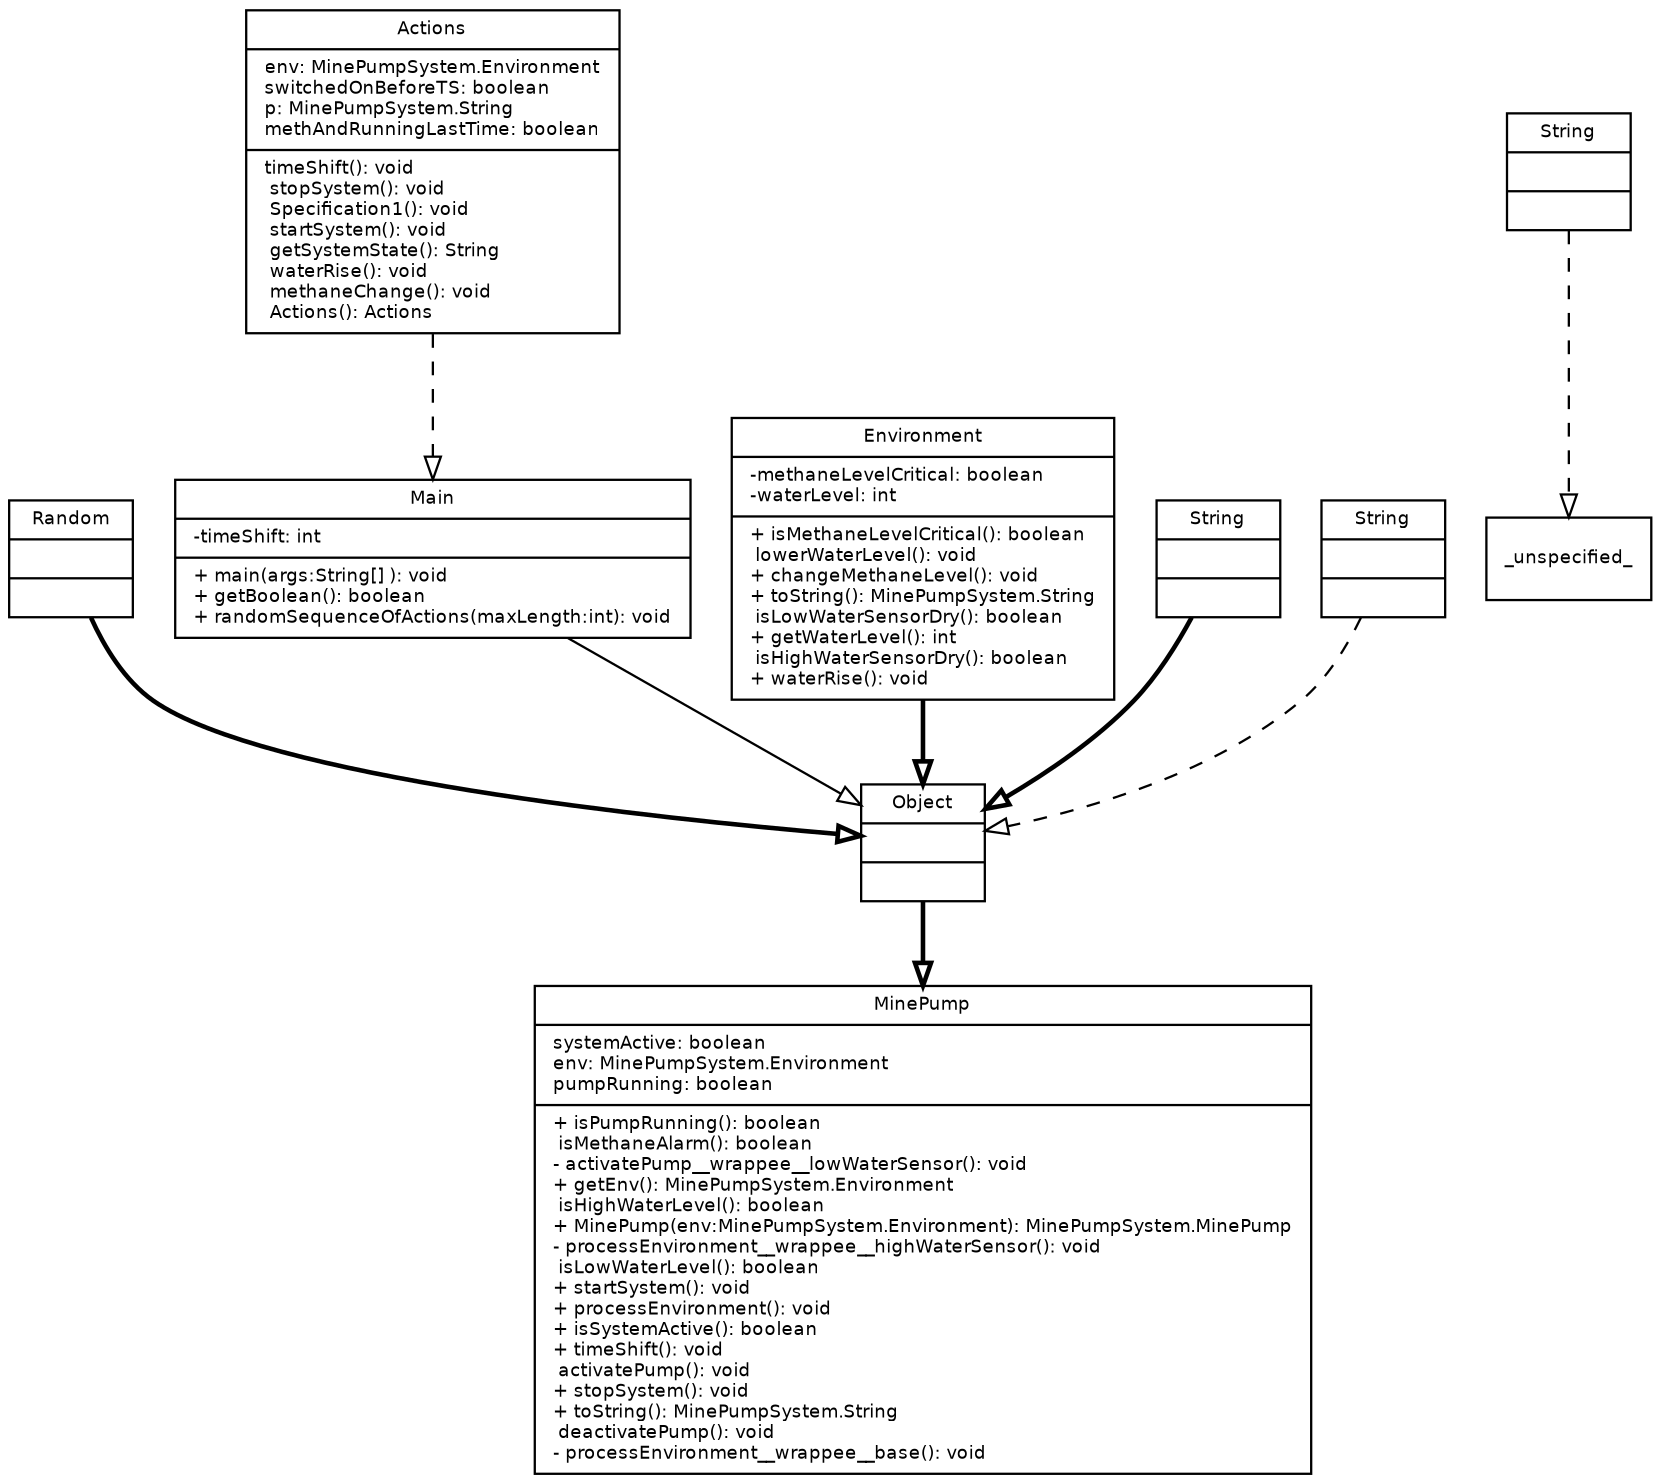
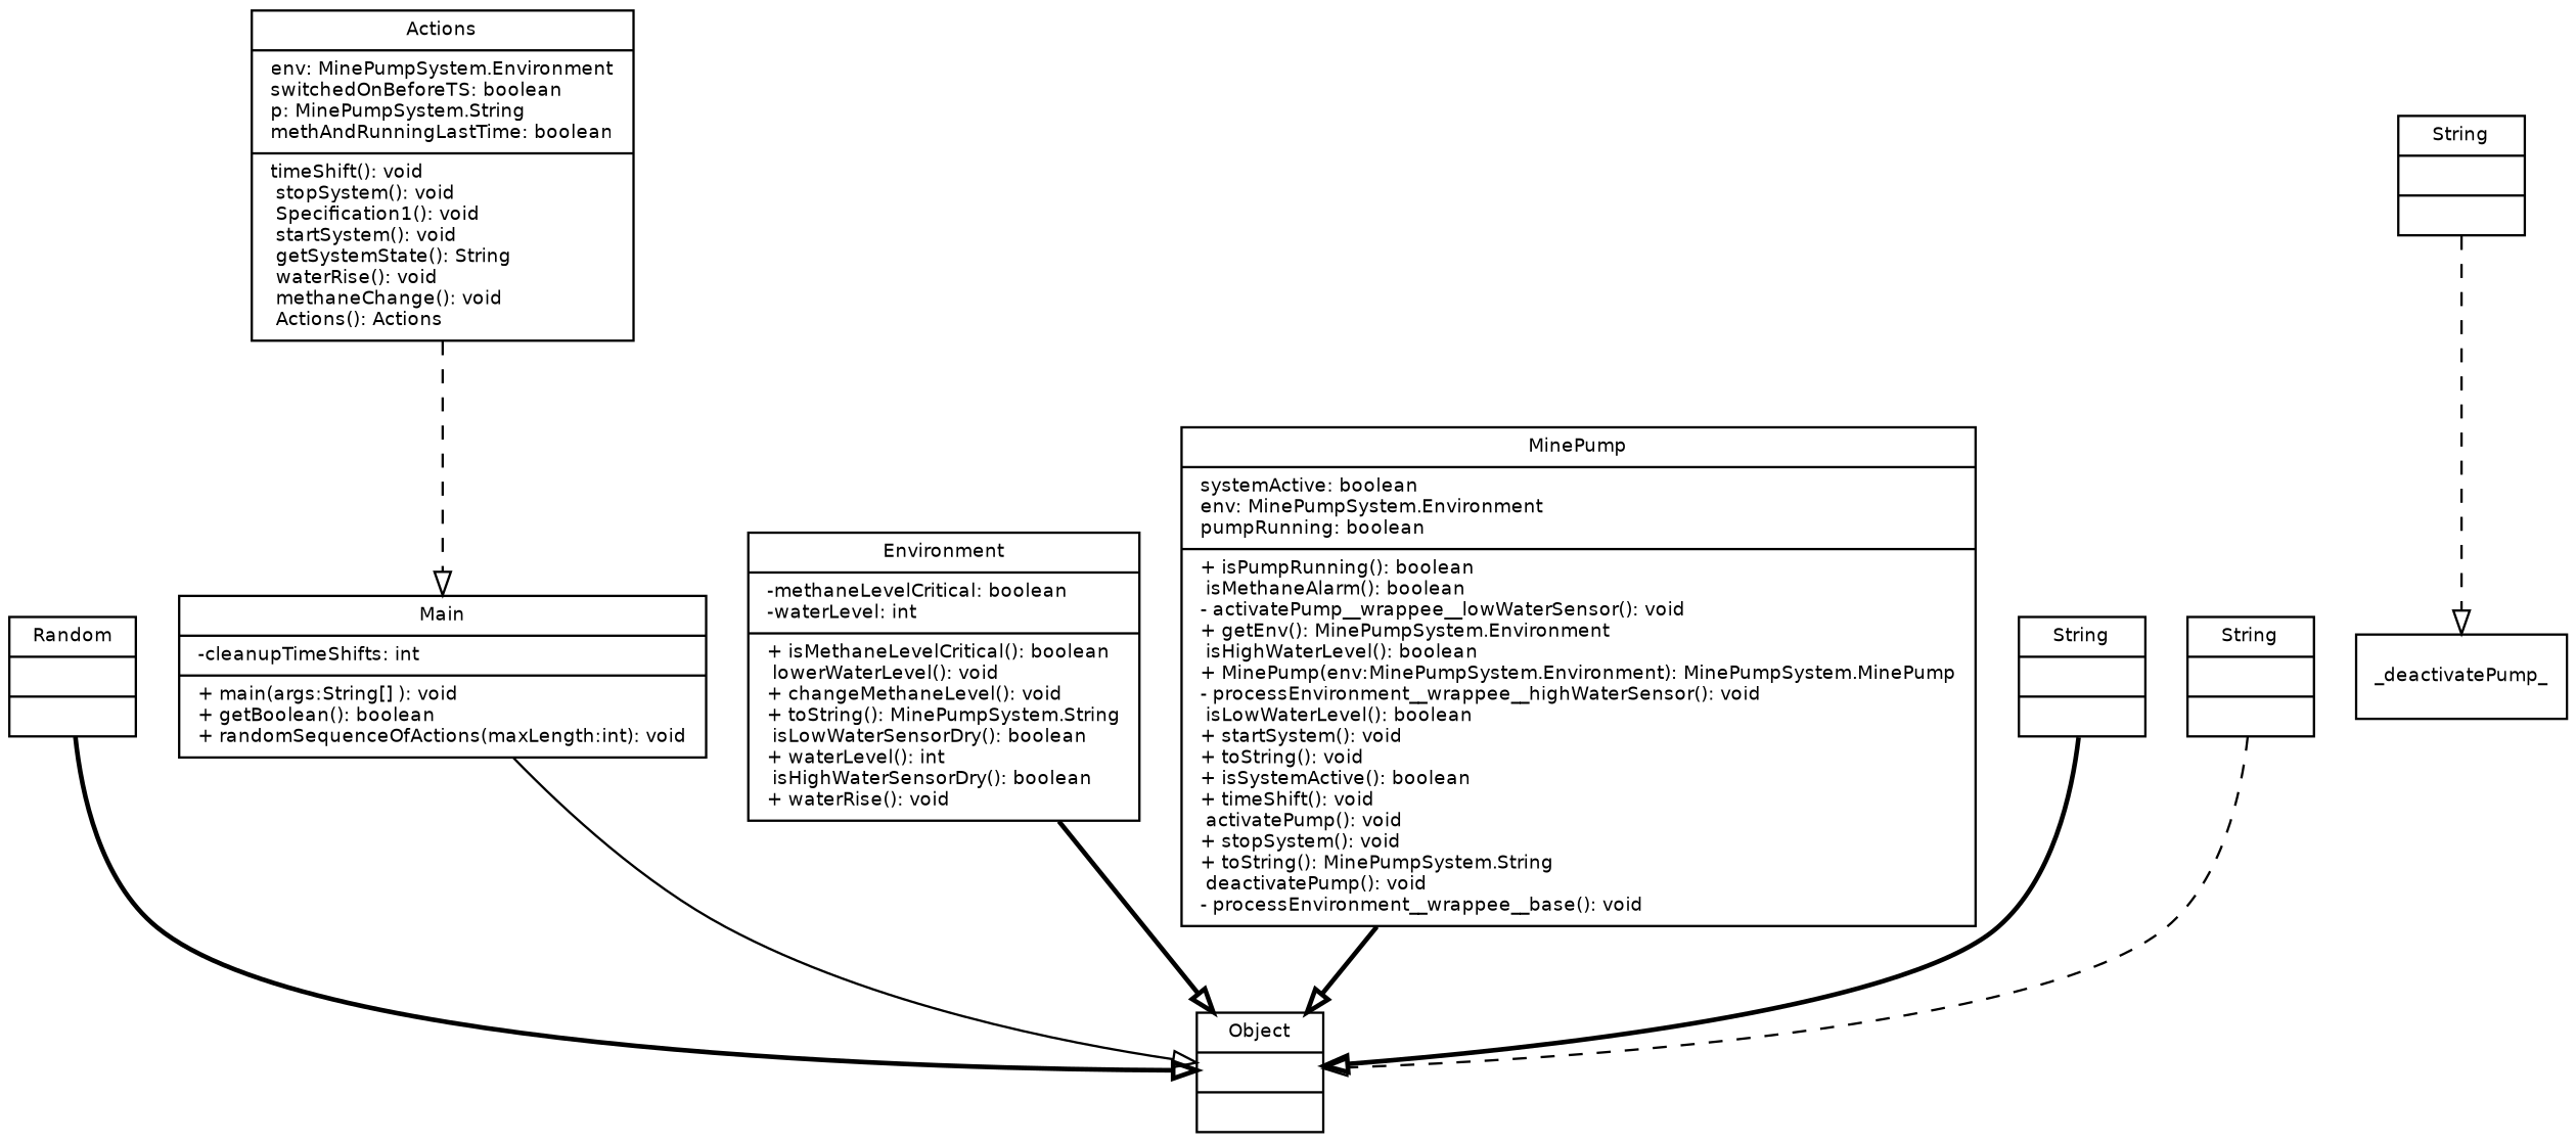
  digraph {
    fontname="Bitstream Vera Sans"
    fontsize=8
    node [fontname="Bitstream Vera Sans" fontsize=8 shape=record]
    edge [arrowhead=empty arrowtail=none fontname="Bitstream Vera Sans" fontsize=8 style=bold]
    n1 [label="{Random||}"]
    n2 [label="{Object||}"]
    n3 [label="{Actions|env: MinePumpSystem.Environment\lswitchedOnBeforeTS: boolean\lp: MinePumpSystem.String\lmethAndRunningLastTime: boolean\l| timeShift(): void\l stopSystem(): void\l Specification1(): void\l startSystem(): void\l getSystemState(): String\l waterRise(): void\l methaneChange(): void\l Actions(): Actions\l}"]
-   n4 [label="{Main|-timeShift: int\l|+ main(args:String[] ): void\l+ getBoolean(): boolean\l+ randomSequenceOfActions(maxLength:int): void\l}"]
-   n5 [label="{Environment|-methaneLevelCritical: boolean\l-waterLevel: int\l|+ isMethaneLevelCritical(): boolean\l lowerWaterLevel(): void\l+ changeMethaneLevel(): void\l+ toString(): MinePumpSystem.String\l isLowWaterSensorDry(): boolean\l+ getWaterLevel(): int\l isHighWaterSensorDry(): boolean\l+ waterRise(): void\l}"]
-   n6 [label="{MinePump|systemActive: boolean\lenv: MinePumpSystem.Environment\lpumpRunning: boolean\l|+ isPumpRunning(): boolean\l isMethaneAlarm(): boolean\l- activatePump__wrappee__lowWaterSensor(): void\l+ getEnv(): MinePumpSystem.Environment\l isHighWaterLevel(): boolean\l+ MinePump(env:MinePumpSystem.Environment): MinePumpSystem.MinePump\l- processEnvironment__wrappee__highWaterSensor(): void\l isLowWaterLevel(): boolean\l+ startSystem(): void\l+ processEnvironment(): void\l+ isSystemActive(): boolean\l+ timeShift(): void\l activatePump(): void\l+ stopSystem(): void\l+ toString(): MinePumpSystem.String\l deactivatePump(): void\l- processEnvironment__wrappee__base(): void\l}"]
+   n4 [label="{Main|-cleanupTimeShifts: int\l|+ main(args:String[] ): void\l+ getBoolean(): boolean\l+ randomSequenceOfActions(maxLength:int): void\l}"]
+   n5 [label="{Environment|-methaneLevelCritical: boolean\l-waterLevel: int\l|+ isMethaneLevelCritical(): boolean\l lowerWaterLevel(): void\l+ changeMethaneLevel(): void\l+ toString(): MinePumpSystem.String\l isLowWaterSensorDry(): boolean\l+ waterLevel(): int\l isHighWaterSensorDry(): boolean\l+ waterRise(): void\l}"]
+   n6 [label="{MinePump|systemActive: boolean\lenv: MinePumpSystem.Environment\lpumpRunning: boolean\l|+ isPumpRunning(): boolean\l isMethaneAlarm(): boolean\l- activatePump__wrappee__lowWaterSensor(): void\l+ getEnv(): MinePumpSystem.Environment\l isHighWaterLevel(): boolean\l+ MinePump(env:MinePumpSystem.Environment): MinePumpSystem.MinePump\l- processEnvironment__wrappee__highWaterSensor(): void\l isLowWaterLevel(): boolean\l+ startSystem(): void\l+ toString(): void\l+ isSystemActive(): boolean\l+ timeShift(): void\l activatePump(): void\l+ stopSystem(): void\l+ toString(): MinePumpSystem.String\l deactivatePump(): void\l- processEnvironment__wrappee__base(): void\l}"]
    n7 [label="{String||}"]
-   _unspecified_
+   _unspecified_ [label=_deactivatePump_]
    n9 [label="{String||}"]
    n10 [label="{String||}"]
    n1 -> n2
    n3 -> n4 [style=dashed]
    n4 -> n2 [style=solid]
    n5 -> n2
-   n2 -> n6
+   n6 -> n2
    n7 -> _unspecified_ [style=dashed]
    n9 -> n2
    n10 -> n2 [style=dashed]
  }
